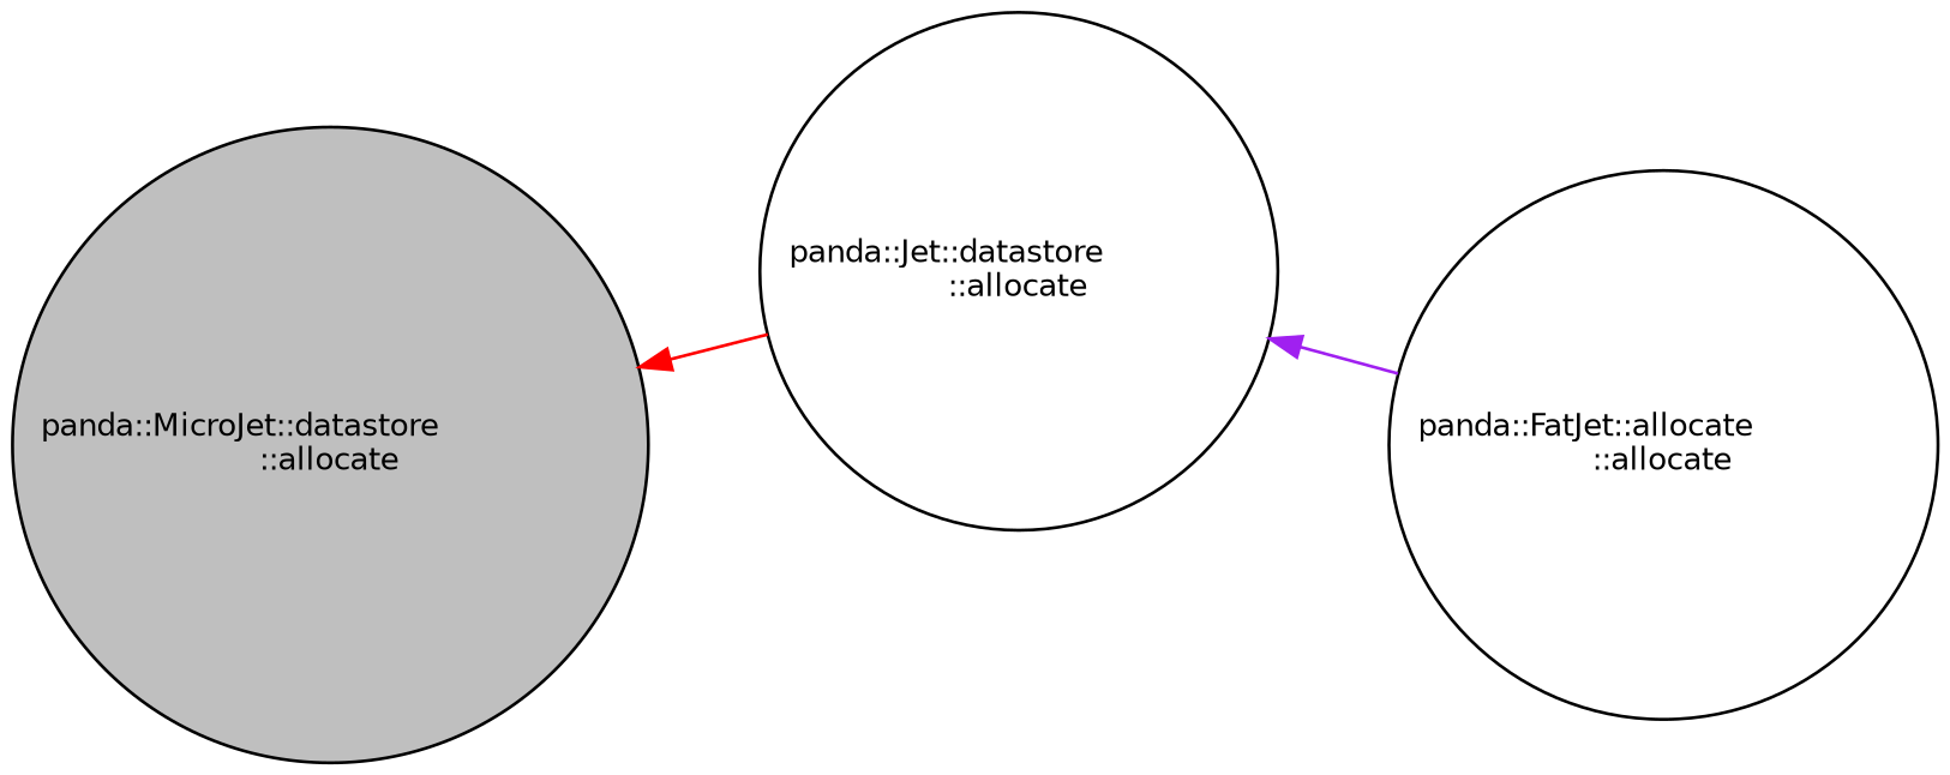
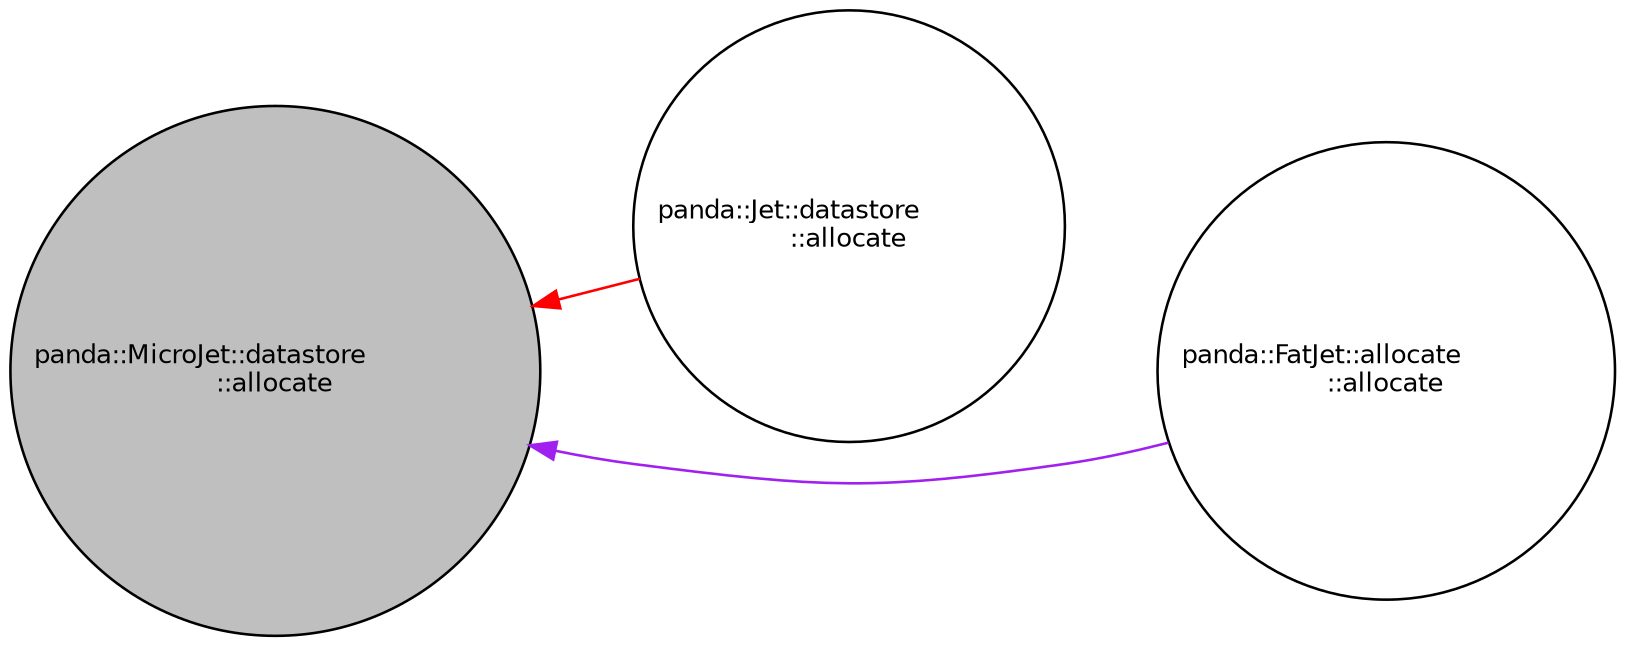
  digraph {
    rankdir=LR
    node [color=black fillcolor=white fontname=Helvetica fontsize=10 shape=circle style=filled]
    edge [dir=back fontname=Helvetica fontsize=10 labelfontname=Helvetica labelfontsize=10 style=solid]
    n1 [fillcolor=grey75 fontcolor=black height=0.2 label="panda::MicroJet::datastore\l::allocate" width=0.4]
    n2 [height=0.2 label="panda::Jet::datastore\l::allocate" width=0.4]
    n3 [height=0.2 label="panda::FatJet::allocate\l::allocate" width=0.4]
    n1 -> n2 [color=red]
-   n2 -> n3 [color=purple]
+   n1 -> n3 [color=purple]
  }
